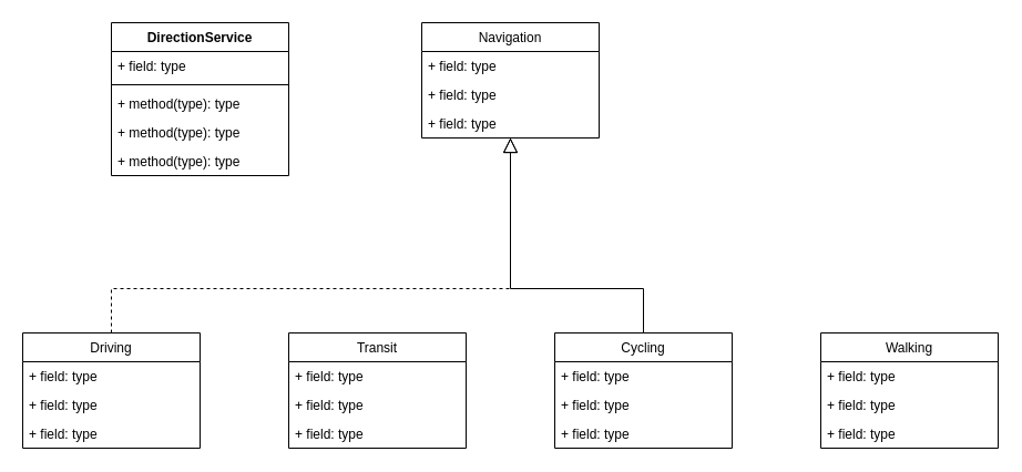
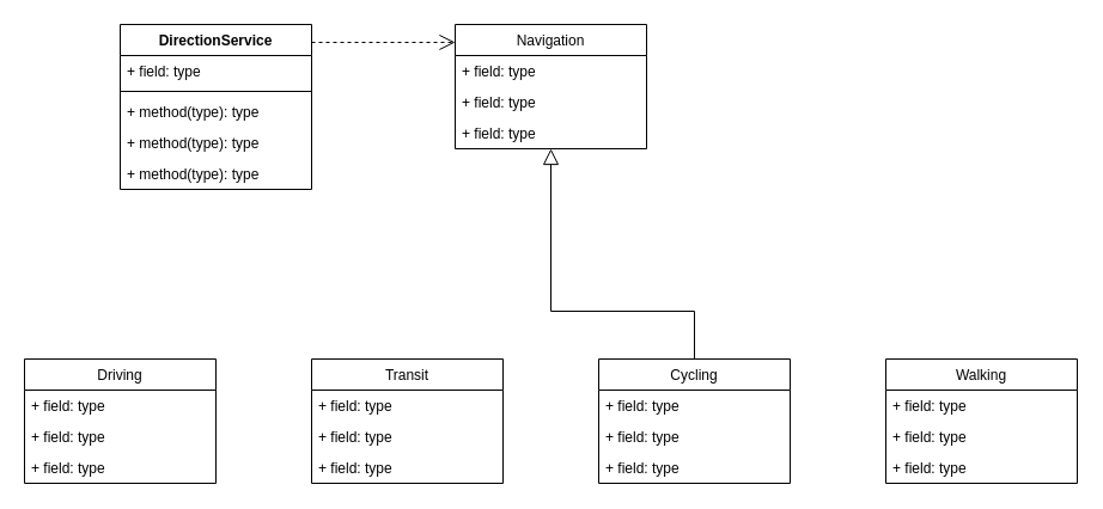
  <mxCell id="0" />
  <mxCell id="1" parent="0" />
+ <mxCell id="2" style="edgeStyle=orthogonalEdgeStyle;rounded=0;orthogonalLoop=1;jettySize=auto;html=1;entryX=0;entryY=0.144;entryDx=0;entryDy=0;entryPerimeter=0;dashed=1;endSize=11;endArrow=open;endFill=0;" edge="1" parent="1" source="3" target="9"><mxGeometry relative="1" as="geometry"><Array as="points"><mxPoint x="300" y="35" /><mxPoint x="300" y="35" /></Array></mxGeometry></mxCell>
  <mxCell id="3" value="DirectionService" style="swimlane;fontStyle=1;align=center;verticalAlign=top;childLayout=stackLayout;horizontal=1;startSize=26;horizontalStack=0;resizeParent=1;resizeParentMax=0;resizeLast=0;collapsible=1;marginBottom=0;" vertex="1" parent="1"><mxGeometry x="100" y="20" width="160" height="138" as="geometry" /></mxCell>
  <mxCell id="4" value="+ field: type" style="text;strokeColor=none;fillColor=none;align=left;verticalAlign=top;spacingLeft=4;spacingRight=4;overflow=hidden;rotatable=0;points=[[0,0.5],[1,0.5]];portConstraint=eastwest;" vertex="1" parent="3"><mxGeometry y="26" width="160" height="26" as="geometry" /></mxCell>
  <mxCell id="5" value="" style="line;strokeWidth=1;fillColor=none;align=left;verticalAlign=middle;spacingTop=-1;spacingLeft=3;spacingRight=3;rotatable=0;labelPosition=right;points=[];portConstraint=eastwest;" vertex="1" parent="3"><mxGeometry y="52" width="160" height="8" as="geometry" /></mxCell>
  <mxCell id="6" value="+ method(type): type" style="text;strokeColor=none;fillColor=none;align=left;verticalAlign=top;spacingLeft=4;spacingRight=4;overflow=hidden;rotatable=0;points=[[0,0.5],[1,0.5]];portConstraint=eastwest;" vertex="1" parent="3"><mxGeometry y="60" width="160" height="26" as="geometry" /></mxCell>
  <mxCell id="7" value="+ method(type): type" style="text;strokeColor=none;fillColor=none;align=left;verticalAlign=top;spacingLeft=4;spacingRight=4;overflow=hidden;rotatable=0;points=[[0,0.5],[1,0.5]];portConstraint=eastwest;" vertex="1" parent="3"><mxGeometry y="86" width="160" height="26" as="geometry" /></mxCell>
  <mxCell id="8" value="+ method(type): type" style="text;strokeColor=none;fillColor=none;align=left;verticalAlign=top;spacingLeft=4;spacingRight=4;overflow=hidden;rotatable=0;points=[[0,0.5],[1,0.5]];portConstraint=eastwest;" vertex="1" parent="3"><mxGeometry y="112" width="160" height="26" as="geometry" /></mxCell>
  <mxCell id="9" value="Navigation" style="swimlane;fontStyle=0;childLayout=stackLayout;horizontal=1;startSize=26;fillColor=none;horizontalStack=0;resizeParent=1;resizeParentMax=0;resizeLast=0;collapsible=1;marginBottom=0;" vertex="1" parent="1"><mxGeometry x="380" y="20" width="160" height="104" as="geometry" /></mxCell>
  <mxCell id="10" value="+ field: type" style="text;strokeColor=none;fillColor=none;align=left;verticalAlign=top;spacingLeft=4;spacingRight=4;overflow=hidden;rotatable=0;points=[[0,0.5],[1,0.5]];portConstraint=eastwest;" vertex="1" parent="9"><mxGeometry y="26" width="160" height="26" as="geometry" /></mxCell>
  <mxCell id="11" value="+ field: type" style="text;strokeColor=none;fillColor=none;align=left;verticalAlign=top;spacingLeft=4;spacingRight=4;overflow=hidden;rotatable=0;points=[[0,0.5],[1,0.5]];portConstraint=eastwest;" vertex="1" parent="9"><mxGeometry y="52" width="160" height="26" as="geometry" /></mxCell>
  <mxCell id="12" value="+ field: type" style="text;strokeColor=none;fillColor=none;align=left;verticalAlign=top;spacingLeft=4;spacingRight=4;overflow=hidden;rotatable=0;points=[[0,0.5],[1,0.5]];portConstraint=eastwest;" vertex="1" parent="9"><mxGeometry y="78" width="160" height="26" as="geometry" /></mxCell>
  <mxCell id="13" value="Transit" style="swimlane;fontStyle=0;childLayout=stackLayout;horizontal=1;startSize=26;fillColor=none;horizontalStack=0;resizeParent=1;resizeParentMax=0;resizeLast=0;collapsible=1;marginBottom=0;" vertex="1" parent="1"><mxGeometry x="260" y="300" width="160" height="104" as="geometry" /></mxCell>
  <mxCell id="14" value="+ field: type" style="text;strokeColor=none;fillColor=none;align=left;verticalAlign=top;spacingLeft=4;spacingRight=4;overflow=hidden;rotatable=0;points=[[0,0.5],[1,0.5]];portConstraint=eastwest;" vertex="1" parent="13"><mxGeometry y="26" width="160" height="26" as="geometry" /></mxCell>
  <mxCell id="15" value="+ field: type" style="text;strokeColor=none;fillColor=none;align=left;verticalAlign=top;spacingLeft=4;spacingRight=4;overflow=hidden;rotatable=0;points=[[0,0.5],[1,0.5]];portConstraint=eastwest;" vertex="1" parent="13"><mxGeometry y="52" width="160" height="26" as="geometry" /></mxCell>
  <mxCell id="16" value="+ field: type" style="text;strokeColor=none;fillColor=none;align=left;verticalAlign=top;spacingLeft=4;spacingRight=4;overflow=hidden;rotatable=0;points=[[0,0.5],[1,0.5]];portConstraint=eastwest;" vertex="1" parent="13"><mxGeometry y="78" width="160" height="26" as="geometry" /></mxCell>
  <mxCell id="17" style="edgeStyle=orthogonalEdgeStyle;rounded=0;orthogonalLoop=1;jettySize=auto;html=1;dashed=0;endArrow=block;endFill=0;endSize=11;" edge="1" parent="1" source="18" target="9"><mxGeometry relative="1" as="geometry"><Array as="points"><mxPoint x="580" y="260" /><mxPoint x="460" y="260" /></Array></mxGeometry></mxCell>
  <mxCell id="18" value="Cycling" style="swimlane;fontStyle=0;childLayout=stackLayout;horizontal=1;startSize=26;fillColor=none;horizontalStack=0;resizeParent=1;resizeParentMax=0;resizeLast=0;collapsible=1;marginBottom=0;" vertex="1" parent="1"><mxGeometry x="500" y="300" width="160" height="104" as="geometry" /></mxCell>
  <mxCell id="19" value="+ field: type" style="text;strokeColor=none;fillColor=none;align=left;verticalAlign=top;spacingLeft=4;spacingRight=4;overflow=hidden;rotatable=0;points=[[0,0.5],[1,0.5]];portConstraint=eastwest;" vertex="1" parent="18"><mxGeometry y="26" width="160" height="26" as="geometry" /></mxCell>
  <mxCell id="20" value="+ field: type" style="text;strokeColor=none;fillColor=none;align=left;verticalAlign=top;spacingLeft=4;spacingRight=4;overflow=hidden;rotatable=0;points=[[0,0.5],[1,0.5]];portConstraint=eastwest;" vertex="1" parent="18"><mxGeometry y="52" width="160" height="26" as="geometry" /></mxCell>
  <mxCell id="21" value="+ field: type" style="text;strokeColor=none;fillColor=none;align=left;verticalAlign=top;spacingLeft=4;spacingRight=4;overflow=hidden;rotatable=0;points=[[0,0.5],[1,0.5]];portConstraint=eastwest;" vertex="1" parent="18"><mxGeometry y="78" width="160" height="26" as="geometry" /></mxCell>
  <mxCell id="22" value="Walking" style="swimlane;fontStyle=0;childLayout=stackLayout;horizontal=1;startSize=26;fillColor=none;horizontalStack=0;resizeParent=1;resizeParentMax=0;resizeLast=0;collapsible=1;marginBottom=0;" vertex="1" parent="1"><mxGeometry x="740" y="300" width="160" height="104" as="geometry" /></mxCell>
  <mxCell id="23" value="+ field: type" style="text;strokeColor=none;fillColor=none;align=left;verticalAlign=top;spacingLeft=4;spacingRight=4;overflow=hidden;rotatable=0;points=[[0,0.5],[1,0.5]];portConstraint=eastwest;" vertex="1" parent="22"><mxGeometry y="26" width="160" height="26" as="geometry" /></mxCell>
  <mxCell id="24" value="+ field: type" style="text;strokeColor=none;fillColor=none;align=left;verticalAlign=top;spacingLeft=4;spacingRight=4;overflow=hidden;rotatable=0;points=[[0,0.5],[1,0.5]];portConstraint=eastwest;" vertex="1" parent="22"><mxGeometry y="52" width="160" height="26" as="geometry" /></mxCell>
  <mxCell id="25" value="+ field: type" style="text;strokeColor=none;fillColor=none;align=left;verticalAlign=top;spacingLeft=4;spacingRight=4;overflow=hidden;rotatable=0;points=[[0,0.5],[1,0.5]];portConstraint=eastwest;" vertex="1" parent="22"><mxGeometry y="78" width="160" height="26" as="geometry" /></mxCell>
- <mxCell id="26" style="edgeStyle=orthogonalEdgeStyle;rounded=0;orthogonalLoop=1;jettySize=auto;html=1;dashed=1;endArrow=block;endFill=0;endSize=11;" edge="1" parent="1" source="27" target="9"><mxGeometry relative="1" as="geometry"><Array as="points"><mxPoint x="100" y="260" /><mxPoint x="460" y="260" /></Array></mxGeometry></mxCell>
  <mxCell id="27" value="Driving" style="swimlane;fontStyle=0;childLayout=stackLayout;horizontal=1;startSize=26;fillColor=none;horizontalStack=0;resizeParent=1;resizeParentMax=0;resizeLast=0;collapsible=1;marginBottom=0;" vertex="1" parent="1"><mxGeometry x="20" y="300" width="160" height="104" as="geometry" /></mxCell>
  <mxCell id="28" value="+ field: type" style="text;strokeColor=none;fillColor=none;align=left;verticalAlign=top;spacingLeft=4;spacingRight=4;overflow=hidden;rotatable=0;points=[[0,0.5],[1,0.5]];portConstraint=eastwest;" vertex="1" parent="27"><mxGeometry y="26" width="160" height="26" as="geometry" /></mxCell>
  <mxCell id="29" value="+ field: type" style="text;strokeColor=none;fillColor=none;align=left;verticalAlign=top;spacingLeft=4;spacingRight=4;overflow=hidden;rotatable=0;points=[[0,0.5],[1,0.5]];portConstraint=eastwest;" vertex="1" parent="27"><mxGeometry y="52" width="160" height="26" as="geometry" /></mxCell>
  <mxCell id="30" value="+ field: type" style="text;strokeColor=none;fillColor=none;align=left;verticalAlign=top;spacingLeft=4;spacingRight=4;overflow=hidden;rotatable=0;points=[[0,0.5],[1,0.5]];portConstraint=eastwest;" vertex="1" parent="27"><mxGeometry y="78" width="160" height="26" as="geometry" /></mxCell>
